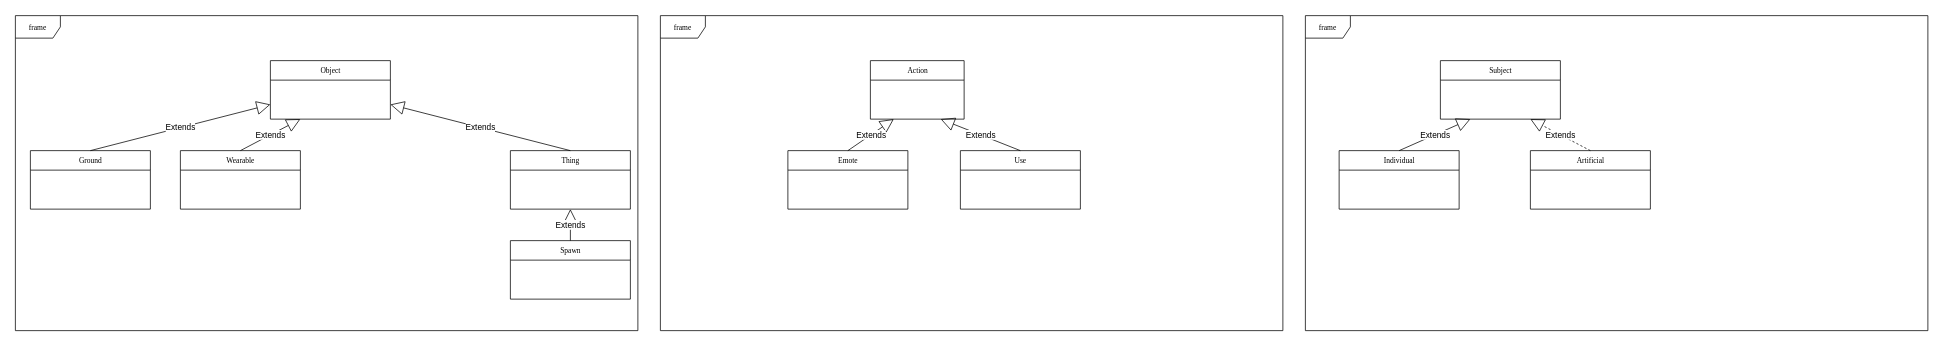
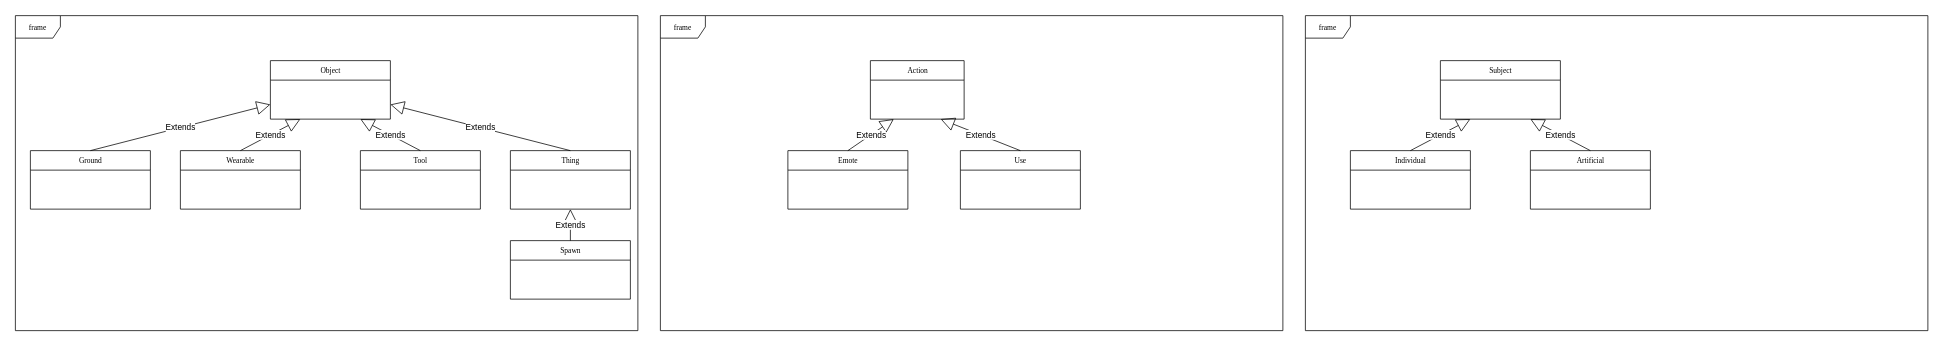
  <mxCell id="0" />
  <mxCell id="1" parent="0" />
  <mxCell id="2" value="frame" style="shape=umlFrame;whiteSpace=wrap;html=1;rounded=0;shadow=0;comic=0;labelBackgroundColor=none;strokeWidth=1;fontFamily=Verdana;fontSize=10;align=center;" vertex="1" parent="1"><mxGeometry x="1740" y="20" width="830" height="420" as="geometry" /></mxCell>
  <mxCell id="3" value="frame" style="shape=umlFrame;whiteSpace=wrap;html=1;rounded=0;shadow=0;comic=0;labelBackgroundColor=none;strokeWidth=1;fontFamily=Verdana;fontSize=10;align=center;" vertex="1" parent="1"><mxGeometry x="880" y="20" width="830" height="420" as="geometry" /></mxCell>
  <mxCell id="4" value="frame" style="shape=umlFrame;whiteSpace=wrap;html=1;rounded=0;shadow=0;comic=0;labelBackgroundColor=none;strokeWidth=1;fontFamily=Verdana;fontSize=10;align=center;" parent="1" vertex="1"><mxGeometry x="20" y="20" width="830" height="420" as="geometry" /></mxCell>
  <mxCell id="5" value="Object" style="swimlane;html=1;fontStyle=0;childLayout=stackLayout;horizontal=1;startSize=26;fillColor=none;horizontalStack=0;resizeParent=1;resizeLast=0;collapsible=1;marginBottom=0;swimlaneFillColor=#ffffff;rounded=0;shadow=0;comic=0;labelBackgroundColor=none;strokeWidth=1;fontFamily=Verdana;fontSize=10;align=center;" parent="1" vertex="1"><mxGeometry x="360" y="80" width="160" height="78" as="geometry" /></mxCell>
  <mxCell id="6" value="Action" style="swimlane;html=1;fontStyle=0;childLayout=stackLayout;horizontal=1;startSize=26;fillColor=none;horizontalStack=0;resizeParent=1;resizeLast=0;collapsible=1;marginBottom=0;swimlaneFillColor=#ffffff;rounded=0;shadow=0;comic=0;labelBackgroundColor=none;strokeWidth=1;fontFamily=Verdana;fontSize=10;align=center;" vertex="1" parent="1"><mxGeometry x="1160" y="80" width="125" height="78" as="geometry" /></mxCell>
  <mxCell id="7" value="Subject" style="swimlane;html=1;fontStyle=0;childLayout=stackLayout;horizontal=1;startSize=26;fillColor=none;horizontalStack=0;resizeParent=1;resizeLast=0;collapsible=1;marginBottom=0;swimlaneFillColor=#ffffff;rounded=0;shadow=0;comic=0;labelBackgroundColor=none;strokeWidth=1;fontFamily=Verdana;fontSize=10;align=center;" vertex="1" parent="1"><mxGeometry x="1920" y="80" width="160" height="78" as="geometry" /></mxCell>
  <mxCell id="8" value="Ground" style="swimlane;html=1;fontStyle=0;childLayout=stackLayout;horizontal=1;startSize=26;fillColor=none;horizontalStack=0;resizeParent=1;resizeLast=0;collapsible=1;marginBottom=0;swimlaneFillColor=#ffffff;rounded=0;shadow=0;comic=0;labelBackgroundColor=none;strokeWidth=1;fontFamily=Verdana;fontSize=10;align=center;" vertex="1" parent="1"><mxGeometry x="40" y="200" width="160" height="78" as="geometry" /></mxCell>
  <mxCell id="9" value="Wearable" style="swimlane;html=1;fontStyle=0;childLayout=stackLayout;horizontal=1;startSize=26;fillColor=none;horizontalStack=0;resizeParent=1;resizeLast=0;collapsible=1;marginBottom=0;swimlaneFillColor=#ffffff;rounded=0;shadow=0;comic=0;labelBackgroundColor=none;strokeWidth=1;fontFamily=Verdana;fontSize=10;align=center;" vertex="1" parent="1"><mxGeometry x="240" y="200" width="160" height="78" as="geometry" /></mxCell>
+ <mxCell id="10" value="Tool" style="swimlane;html=1;fontStyle=0;childLayout=stackLayout;horizontal=1;startSize=26;fillColor=none;horizontalStack=0;resizeParent=1;resizeLast=0;collapsible=1;marginBottom=0;swimlaneFillColor=#ffffff;rounded=0;shadow=0;comic=0;labelBackgroundColor=none;strokeWidth=1;fontFamily=Verdana;fontSize=10;align=center;" vertex="1" parent="1"><mxGeometry x="480" y="200" width="160" height="78" as="geometry" /></mxCell>
  <mxCell id="11" value="Thing" style="swimlane;html=1;fontStyle=0;childLayout=stackLayout;horizontal=1;startSize=26;fillColor=none;horizontalStack=0;resizeParent=1;resizeLast=0;collapsible=1;marginBottom=0;swimlaneFillColor=#ffffff;rounded=0;shadow=0;comic=0;labelBackgroundColor=none;strokeWidth=1;fontFamily=Verdana;fontSize=10;align=center;" vertex="1" parent="1"><mxGeometry x="680" y="200" width="160" height="78" as="geometry" /></mxCell>
  <mxCell id="12" value="Emote" style="swimlane;html=1;fontStyle=0;childLayout=stackLayout;horizontal=1;startSize=26;fillColor=none;horizontalStack=0;resizeParent=1;resizeLast=0;collapsible=1;marginBottom=0;swimlaneFillColor=#ffffff;rounded=0;shadow=0;comic=0;labelBackgroundColor=none;strokeWidth=1;fontFamily=Verdana;fontSize=10;align=center;" vertex="1" parent="1"><mxGeometry x="1050" y="200" width="160" height="78" as="geometry" /></mxCell>
  <mxCell id="13" value="Use" style="swimlane;html=1;fontStyle=0;childLayout=stackLayout;horizontal=1;startSize=26;fillColor=none;horizontalStack=0;resizeParent=1;resizeLast=0;collapsible=1;marginBottom=0;swimlaneFillColor=#ffffff;rounded=0;shadow=0;comic=0;labelBackgroundColor=none;strokeWidth=1;fontFamily=Verdana;fontSize=10;align=center;" vertex="1" parent="1"><mxGeometry x="1280" y="200" width="160" height="78" as="geometry" /></mxCell>
- <mxCell id="14" value="Individual" style="swimlane;html=1;fontStyle=0;childLayout=stackLayout;horizontal=1;startSize=26;fillColor=none;horizontalStack=0;resizeParent=1;resizeLast=0;collapsible=1;marginBottom=0;swimlaneFillColor=#ffffff;rounded=0;shadow=0;comic=0;labelBackgroundColor=none;strokeWidth=1;fontFamily=Verdana;fontSize=10;align=center;" vertex="1" parent="1"><mxGeometry x="1785" y="200" width="160" height="78" as="geometry" /></mxCell>
+ <mxCell id="14" value="Individual" style="swimlane;html=1;fontStyle=0;childLayout=stackLayout;horizontal=1;startSize=26;fillColor=none;horizontalStack=0;resizeParent=1;resizeLast=0;collapsible=1;marginBottom=0;swimlaneFillColor=#ffffff;rounded=0;shadow=0;comic=0;labelBackgroundColor=none;strokeWidth=1;fontFamily=Verdana;fontSize=10;align=center;" vertex="1" parent="1"><mxGeometry x="1800" y="200" width="160" height="78" as="geometry" /></mxCell>
  <mxCell id="15" value="Artificial" style="swimlane;html=1;fontStyle=0;childLayout=stackLayout;horizontal=1;startSize=26;fillColor=none;horizontalStack=0;resizeParent=1;resizeLast=0;collapsible=1;marginBottom=0;swimlaneFillColor=#ffffff;rounded=0;shadow=0;comic=0;labelBackgroundColor=none;strokeWidth=1;fontFamily=Verdana;fontSize=10;align=center;" vertex="1" parent="1"><mxGeometry x="2040" y="200" width="160" height="78" as="geometry" /></mxCell>
  <mxCell id="16" value="Spawn" style="swimlane;html=1;fontStyle=0;childLayout=stackLayout;horizontal=1;startSize=26;fillColor=none;horizontalStack=0;resizeParent=1;resizeLast=0;collapsible=1;marginBottom=0;swimlaneFillColor=#ffffff;rounded=0;shadow=0;comic=0;labelBackgroundColor=none;strokeWidth=1;fontFamily=Verdana;fontSize=10;align=center;" vertex="1" parent="1"><mxGeometry x="680" y="320" width="160" height="78" as="geometry" /></mxCell>
  <mxCell id="17" value="Extends" style="endArrow=block;endSize=16;endFill=0;html=1;rounded=0;entryX=0;entryY=0.75;entryDx=0;entryDy=0;exitX=0.5;exitY=0;exitDx=0;exitDy=0;" edge="1" parent="1" source="8" target="5"><mxGeometry width="160" relative="1" as="geometry"><mxPoint x="130" y="240" as="sourcePoint" /><mxPoint x="290" y="240" as="targetPoint" /></mxGeometry></mxCell>
  <mxCell id="18" value="Extends" style="endArrow=block;endSize=16;endFill=0;html=1;rounded=0;exitX=0.5;exitY=0;exitDx=0;exitDy=0;entryX=0.25;entryY=1;entryDx=0;entryDy=0;" edge="1" parent="1" source="9" target="5"><mxGeometry width="160" relative="1" as="geometry"><mxPoint x="-130" y="230" as="sourcePoint" /><mxPoint x="90" y="130" as="targetPoint" /></mxGeometry></mxCell>
  <mxCell id="19" value="Extends" style="endArrow=block;endSize=16;endFill=0;html=1;rounded=0;entryX=1;entryY=0.75;entryDx=0;entryDy=0;exitX=0.5;exitY=0;exitDx=0;exitDy=0;" edge="1" parent="1" source="11" target="5"><mxGeometry width="160" relative="1" as="geometry"><mxPoint x="280" y="400" as="sourcePoint" /><mxPoint x="440" y="400" as="targetPoint" /></mxGeometry></mxCell>
+ <mxCell id="20" value="Extends" style="endArrow=block;endSize=16;endFill=0;html=1;rounded=0;entryX=0.75;entryY=1;entryDx=0;entryDy=0;exitX=0.5;exitY=0;exitDx=0;exitDy=0;" edge="1" parent="1" source="10" target="5"><mxGeometry width="160" relative="1" as="geometry"><mxPoint x="300" y="340" as="sourcePoint" /><mxPoint x="460" y="340" as="targetPoint" /></mxGeometry></mxCell>
  <mxCell id="21" value="Extends" style="endArrow=block;endSize=16;endFill=0;html=1;rounded=0;entryX=0.5;entryY=1;entryDx=0;entryDy=0;exitX=0.5;exitY=0;exitDx=0;exitDy=0;" edge="1" parent="1" source="16" target="11"><mxGeometry width="160" relative="1" as="geometry"><mxPoint x="510" y="430" as="sourcePoint" /><mxPoint x="670" y="430" as="targetPoint" /></mxGeometry></mxCell>
  <mxCell id="22" value="Extends" style="endArrow=block;endSize=16;endFill=0;html=1;rounded=0;entryX=0.25;entryY=1;entryDx=0;entryDy=0;exitX=0.5;exitY=0;exitDx=0;exitDy=0;" edge="1" parent="1" source="12" target="6"><mxGeometry width="160" relative="1" as="geometry"><mxPoint x="1480" y="360" as="sourcePoint" /><mxPoint x="1640" y="360" as="targetPoint" /></mxGeometry></mxCell>
- <mxCell id="23" value="Extends" style="endArrow=block;endSize=16;endFill=0;html=1;rounded=0;entryX=0.75;entryY=1;entryDx=0;entryDy=0;exitX=0.5;exitY=0;exitDx=0;exitDy=0;dashed=1;" edge="1" parent="1" source="15" target="7"><mxGeometry width="160" relative="1" as="geometry"><mxPoint x="1480" y="360" as="sourcePoint" /><mxPoint x="1640" y="360" as="targetPoint" /></mxGeometry></mxCell>
+ <mxCell id="23" value="Extends" style="endArrow=block;endSize=16;endFill=0;html=1;rounded=0;entryX=0.75;entryY=1;entryDx=0;entryDy=0;exitX=0.5;exitY=0;exitDx=0;exitDy=0;" edge="1" parent="1" source="15" target="7"><mxGeometry width="160" relative="1" as="geometry"><mxPoint x="1480" y="360" as="sourcePoint" /><mxPoint x="1640" y="360" as="targetPoint" /></mxGeometry></mxCell>
  <mxCell id="24" value="Extends" style="endArrow=block;endSize=16;endFill=0;html=1;rounded=0;entryX=0.25;entryY=1;entryDx=0;entryDy=0;exitX=0.5;exitY=0;exitDx=0;exitDy=0;" edge="1" parent="1" source="14" target="7"><mxGeometry width="160" relative="1" as="geometry"><mxPoint x="1480" y="360" as="sourcePoint" /><mxPoint x="1640" y="360" as="targetPoint" /></mxGeometry></mxCell>
  <mxCell id="25" value="Extends" style="endArrow=block;endSize=16;endFill=0;html=1;rounded=0;exitX=0.5;exitY=0;exitDx=0;exitDy=0;entryX=0.75;entryY=1;entryDx=0;entryDy=0;" edge="1" parent="1" source="13" target="6"><mxGeometry width="160" relative="1" as="geometry"><mxPoint x="1480" y="360" as="sourcePoint" /><mxPoint x="1640" y="360" as="targetPoint" /></mxGeometry></mxCell>
